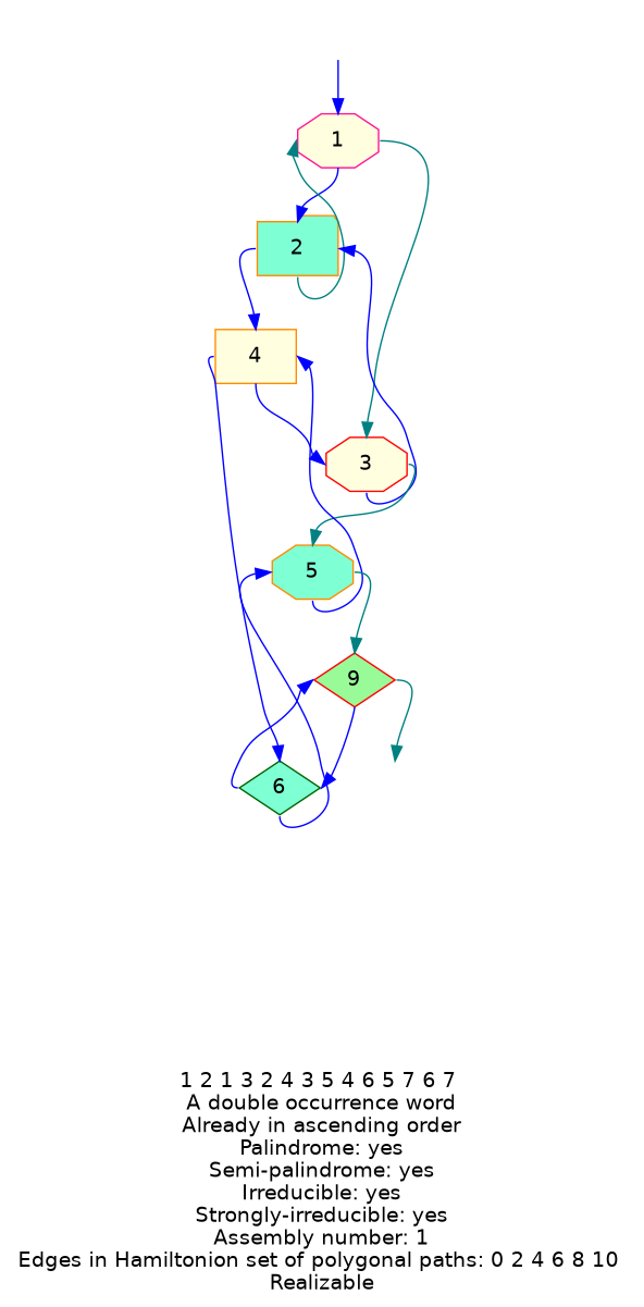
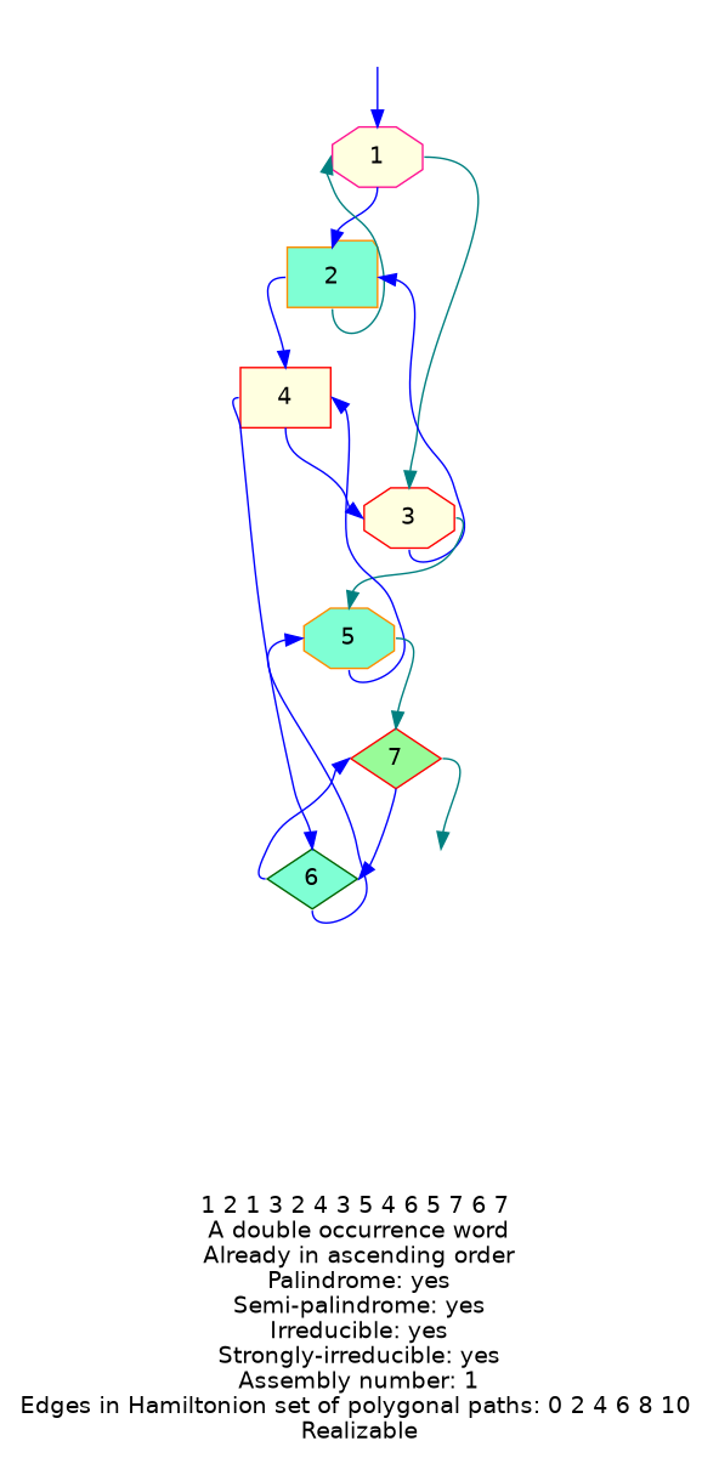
  digraph {
    fontname=Helvetica
    label="1 2 1 3 2 4 3 5 4 6 5 7 6 7 \nA double occurrence word\nAlready in ascending order\nPalindrome: yes\nSemi-palindrome: yes\nIrreducible: yes\nStrongly-irreducible: yes\nAssembly number: 1\nEdges in Hamiltonion set of polygonal paths: 0 2 4 6 8 10 \nRealizable\n"
    node [fontname=Helvetica shape=diamond style=filled color=darkorange fillcolor=lightyellow]
    edge [color=blue headport=n tailport=s]
    a [style=invis color="" fillcolor=""]
    1 [color=deeppink shape=octagon]
    2 [fillcolor=aquamarine shape=folder]
    3 [color=red shape=octagon]
    b [style=invis color="" fillcolor=""]
-   4 [shape=box]
+   4 [color=red shape=box]
    5 [fillcolor=aquamarine shape=octagon]
    6 [color=darkgreen fillcolor=aquamarine]
-   7 [color=red fillcolor=palegreen label=9]
+   7 [color=red fillcolor=palegreen]
    a -> 1
    1 -> 2
    1 -> 3 [color=teal tailport=e]
    2 -> 1 [color=teal headport=w]
    2 -> 4 [tailport=w]
    3 -> 2 [headport=e]
    3 -> 5 [color=teal tailport=e]
    4 -> 3 [headport=w]
    4 -> 6 [tailport=w]
    5 -> 4 [headport=e]
    5 -> 7 [color=teal tailport=e]
    6 -> 5 [headport=w]
    6 -> 7 [headport=w tailport=w]
    7 -> b [color=teal tailport=e]
    7 -> 6 [headport=e]
  }
